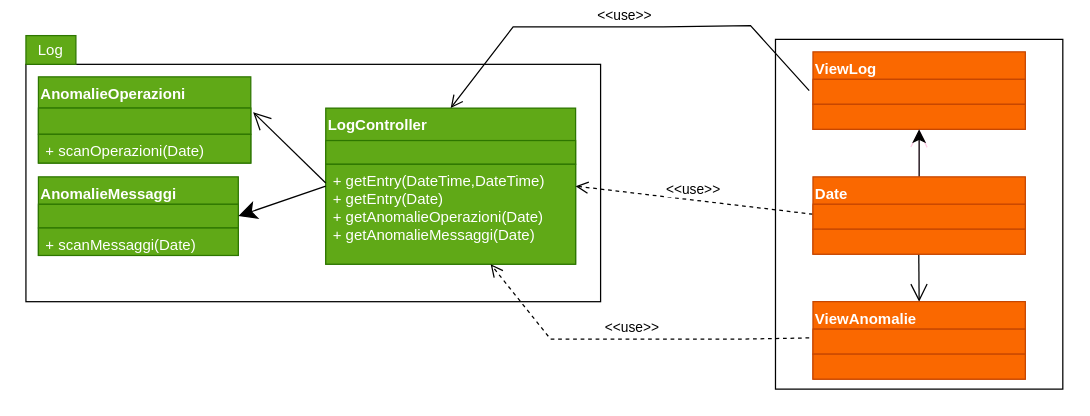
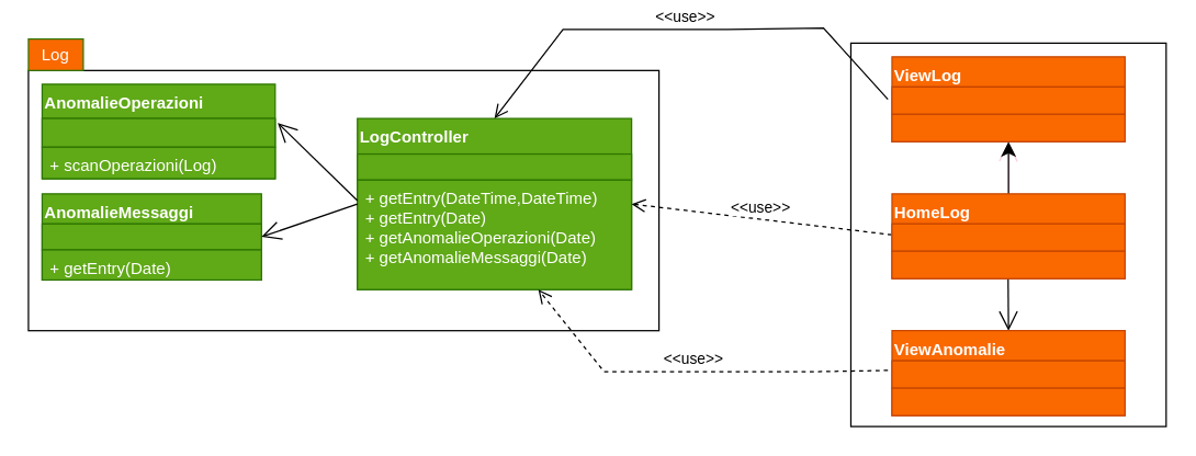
  <mxCell id="0" />
  <mxCell id="1" parent="0" />
  <mxCell id="2" value="" style="rounded=0;whiteSpace=wrap;html=1;" parent="1" vertex="1"><mxGeometry x="20" y="51" width="460" height="190" as="geometry" /></mxCell>
- <mxCell id="3" value="Log" style="rounded=0;whiteSpace=wrap;html=1;fillColor=#60a917;strokeColor=#2D7600;fontColor=#ffffff;" parent="1" vertex="1"><mxGeometry x="20" y="28" width="40" height="23" as="geometry" /></mxCell>
+ <mxCell id="3" value="Log" style="rounded=0;whiteSpace=wrap;html=1;fillColor=#fa6800;strokeColor=#2D7600;fontColor=#ffffff;" parent="1" vertex="1"><mxGeometry x="20" y="28" width="40" height="23" as="geometry" /></mxCell>
  <mxCell id="4" value="AnomalieOperazioni&lt;div&gt;&lt;br&gt;&lt;/div&gt;" style="swimlane;fontStyle=1;align=left;verticalAlign=top;childLayout=stackLayout;horizontal=1;startSize=25;horizontalStack=0;resizeParent=1;resizeParentMax=0;resizeLast=0;collapsible=1;marginBottom=0;whiteSpace=wrap;html=1;rounded=0;fillColor=#60a917;fontColor=#ffffff;strokeColor=#2D7600;perimeterSpacing=3;" parent="1" vertex="1"><mxGeometry x="30" y="61" width="170" height="69" as="geometry"><mxRectangle x="70" y="100" width="100" height="30" as="alternateBounds" /></mxGeometry></mxCell>
  <mxCell id="5" value="" style="text;strokeColor=#2D7600;fillColor=#60a917;align=left;verticalAlign=top;spacingLeft=4;spacingRight=4;overflow=hidden;rotatable=0;points=[[0,0.5],[1,0.5]];portConstraint=eastwest;whiteSpace=wrap;html=1;fontColor=#ffffff;" parent="4" vertex="1"><mxGeometry y="25" width="170" height="21" as="geometry" /></mxCell>
  <mxCell id="6" value="" style="line;strokeWidth=1;fillColor=none;align=left;verticalAlign=middle;spacingTop=-1;spacingLeft=3;spacingRight=3;rotatable=0;labelPosition=right;points=[];portConstraint=eastwest;strokeColor=inherit;rounded=1;" parent="4" vertex="1"><mxGeometry y="46" width="170" as="geometry" /></mxCell>
- <mxCell id="7" value="+ scanOperazioni(Date)" style="text;strokeColor=#2D7600;fillColor=#60a917;align=left;verticalAlign=top;spacingLeft=4;spacingRight=4;overflow=hidden;rotatable=0;points=[[0,0.5],[1,0.5]];portConstraint=eastwest;whiteSpace=wrap;html=1;fontColor=#ffffff;" parent="4" vertex="1"><mxGeometry y="46" width="170" height="23" as="geometry" /></mxCell>
+ <mxCell id="7" value="+ scanOperazioni(Log)" style="text;strokeColor=#2D7600;fillColor=#60a917;align=left;verticalAlign=top;spacingLeft=4;spacingRight=4;overflow=hidden;rotatable=0;points=[[0,0.5],[1,0.5]];portConstraint=eastwest;whiteSpace=wrap;html=1;fontColor=#ffffff;" parent="4" vertex="1"><mxGeometry y="46" width="170" height="23" as="geometry" /></mxCell>
  <mxCell id="8" value="&lt;div style=&quot;&quot;&gt;&lt;span style=&quot;background-color: initial;&quot;&gt;AnomalieMessaggi&lt;/span&gt;&lt;/div&gt;&lt;div&gt;&lt;br&gt;&lt;/div&gt;" style="swimlane;fontStyle=1;align=left;verticalAlign=top;childLayout=stackLayout;horizontal=1;startSize=22;horizontalStack=0;resizeParent=1;resizeParentMax=0;resizeLast=0;collapsible=1;marginBottom=0;whiteSpace=wrap;html=1;rounded=0;fillColor=#60a917;fontColor=#ffffff;strokeColor=#2D7600;" parent="1" vertex="1"><mxGeometry x="30" y="141" width="160" height="63" as="geometry" /></mxCell>
  <mxCell id="9" value="&lt;div&gt;&lt;br&gt;&lt;/div&gt;" style="text;strokeColor=#2D7600;fillColor=#60a917;align=left;verticalAlign=top;spacingLeft=4;spacingRight=4;overflow=hidden;rotatable=0;points=[[0,0.5],[1,0.5]];portConstraint=eastwest;whiteSpace=wrap;html=1;fontColor=#ffffff;" parent="8" vertex="1"><mxGeometry y="22" width="160" height="19" as="geometry" /></mxCell>
- <mxCell id="10" value="+ scanMessaggi(Date)" style="text;strokeColor=#2D7600;fillColor=#60a917;align=left;verticalAlign=top;spacingLeft=4;spacingRight=4;overflow=hidden;rotatable=0;points=[[0,0.5],[1,0.5]];portConstraint=eastwest;whiteSpace=wrap;html=1;fontColor=#ffffff;" parent="8" vertex="1"><mxGeometry y="41" width="160" height="22" as="geometry" /></mxCell>
+ <mxCell id="10" value="+ getEntry(Date)" style="text;strokeColor=#2D7600;fillColor=#60a917;align=left;verticalAlign=top;spacingLeft=4;spacingRight=4;overflow=hidden;rotatable=0;points=[[0,0.5],[1,0.5]];portConstraint=eastwest;whiteSpace=wrap;html=1;fontColor=#ffffff;" parent="8" vertex="1"><mxGeometry y="41" width="160" height="22" as="geometry" /></mxCell>
  <mxCell id="11" value="LogController&lt;div&gt;&lt;br&gt;&lt;/div&gt;" style="swimlane;fontStyle=1;align=left;verticalAlign=top;childLayout=stackLayout;horizontal=1;startSize=26;horizontalStack=0;resizeParent=1;resizeParentMax=0;resizeLast=0;collapsible=1;marginBottom=0;whiteSpace=wrap;html=1;rounded=0;fillColor=#60a917;fontColor=#ffffff;strokeColor=#2D7600;" parent="1" vertex="1"><mxGeometry x="260" y="86" width="200" height="125" as="geometry" /></mxCell>
  <mxCell id="12" value="&lt;div&gt;&lt;br&gt;&lt;/div&gt;&lt;div&gt;&lt;br&gt;&lt;/div&gt;" style="text;strokeColor=#2D7600;fillColor=#60a917;align=left;verticalAlign=top;spacingLeft=4;spacingRight=4;overflow=hidden;rotatable=0;points=[[0,0.5],[1,0.5]];portConstraint=eastwest;whiteSpace=wrap;html=1;fontColor=#ffffff;" parent="11" vertex="1"><mxGeometry y="26" width="200" height="19" as="geometry" /></mxCell>
  <mxCell id="13" value="+ getEntry(DateTime,DateTime)&amp;nbsp;&amp;nbsp;&lt;div&gt;+ getEntry(Date)&lt;/div&gt;&lt;div&gt;+ getAnomalieOperazioni(Date)&lt;/div&gt;&lt;div&gt;+ getAnomalieMessaggi(Date)&lt;/div&gt;" style="text;strokeColor=#2D7600;fillColor=#60a917;align=left;verticalAlign=top;spacingLeft=4;spacingRight=4;overflow=hidden;rotatable=0;points=[[0,0.5],[1,0.5]];portConstraint=eastwest;whiteSpace=wrap;html=1;fontColor=#ffffff;" parent="11" vertex="1"><mxGeometry y="45" width="200" height="80" as="geometry" /></mxCell>
  <mxCell id="14" value="" style="endArrow=open;endFill=1;endSize=12;html=1;rounded=1;entryX=1.011;entryY=0.155;entryDx=0;entryDy=0;entryPerimeter=0;fillColor=#1ba1e2;strokeColor=#000000;" parent="1" target="5" edge="1"><mxGeometry width="160" relative="1" as="geometry"><mxPoint x="260" y="146" as="sourcePoint" /><mxPoint x="330" y="111" as="targetPoint" /></mxGeometry></mxCell>
- <mxCell id="15" value="" style="endArrow=classic;endFill=1;endSize=12;html=1;rounded=1;entryX=1;entryY=0.5;entryDx=0;entryDy=0;exitX=0;exitY=0.5;exitDx=0;exitDy=0;fillColor=#1ba1e2;strokeColor=#000000;" parent="1" source="11" target="8" edge="1"><mxGeometry width="160" relative="1" as="geometry"><mxPoint x="270" y="126" as="sourcePoint" /><mxPoint x="212" y="93" as="targetPoint" /></mxGeometry></mxCell>
+ <mxCell id="15" value="" style="endArrow=open;endFill=1;endSize=12;html=1;rounded=1;entryX=1;entryY=0.5;entryDx=0;entryDy=0;exitX=0;exitY=0.5;exitDx=0;exitDy=0;fillColor=#1ba1e2;strokeColor=#000000;" parent="1" source="11" target="8" edge="1"><mxGeometry width="160" relative="1" as="geometry"><mxPoint x="270" y="126" as="sourcePoint" /><mxPoint x="212" y="93" as="targetPoint" /></mxGeometry></mxCell>
  <mxCell id="16" value="" style="verticalLabelPosition=bottom;verticalAlign=top;html=1;shape=mxgraph.basic.rect;fillColor2=none;strokeWidth=1;size=20;indent=5;rounded=1;" parent="1" vertex="1"><mxGeometry x="620" y="31" width="230" height="280" as="geometry" /></mxCell>
  <mxCell id="17" value="&lt;div&gt;&lt;font color=&quot;#ffffff&quot;&gt;ViewLog&lt;/font&gt;&lt;/div&gt;" style="swimlane;fontStyle=1;align=left;verticalAlign=top;childLayout=stackLayout;horizontal=1;startSize=22;horizontalStack=0;resizeParent=1;resizeParentMax=0;resizeLast=0;collapsible=1;marginBottom=0;whiteSpace=wrap;html=1;rounded=0;fillColor=#fa6800;fontColor=#000000;strokeColor=#c64600;perimeterSpacing=3;" parent="1" vertex="1"><mxGeometry x="650" y="41" width="170" height="62" as="geometry"><mxRectangle x="70" y="100" width="100" height="30" as="alternateBounds" /></mxGeometry></mxCell>
  <mxCell id="18" value="" style="text;strokeColor=#c64600;fillColor=#fa6800;align=left;verticalAlign=top;spacingLeft=4;spacingRight=4;overflow=hidden;rotatable=0;points=[[0,0.5],[1,0.5]];portConstraint=eastwest;whiteSpace=wrap;html=1;fontColor=#000000;" parent="17" vertex="1"><mxGeometry y="22" width="170" height="20" as="geometry" /></mxCell>
  <mxCell id="19" value="" style="line;strokeWidth=1;fillColor=none;align=left;verticalAlign=middle;spacingTop=-1;spacingLeft=3;spacingRight=3;rotatable=0;labelPosition=right;points=[];portConstraint=eastwest;strokeColor=inherit;rounded=1;" parent="17" vertex="1"><mxGeometry y="42" width="170" as="geometry" /></mxCell>
  <mxCell id="20" value="&lt;div&gt;&lt;br&gt;&lt;/div&gt;&lt;div&gt;&lt;br&gt;&lt;/div&gt;" style="text;strokeColor=#c64600;fillColor=#fa6800;align=left;verticalAlign=top;spacingLeft=4;spacingRight=4;overflow=hidden;rotatable=0;points=[[0,0.5],[1,0.5]];portConstraint=eastwest;whiteSpace=wrap;html=1;fontColor=#000000;" parent="17" vertex="1"><mxGeometry y="42" width="170" height="20" as="geometry" /></mxCell>
  <mxCell id="21" value="&amp;lt;&amp;lt;use&amp;gt;&amp;gt;" style="html=1;verticalAlign=bottom;endArrow=open;dashed=1;endSize=8;curved=0;rounded=0;exitX=0;exitY=0.5;exitDx=0;exitDy=0;fillColor=#1ba1e2;strokeColor=#000000;" parent="1" target="13" edge="1"><mxGeometry x="-0.002" relative="1" as="geometry"><mxPoint x="647" y="270" as="sourcePoint" /><mxPoint x="640" y="191" as="targetPoint" /><Array as="points"><mxPoint x="590" y="271" /><mxPoint x="530" y="271" /><mxPoint x="440" y="271" /></Array><mxPoint as="offset" /></mxGeometry></mxCell>
  <mxCell id="22" value="&amp;lt;&amp;lt;use&amp;gt;&amp;gt;" style="html=1;verticalAlign=bottom;endArrow=open;dashed=1;endSize=8;curved=0;rounded=0;entryX=1;entryY=0.5;entryDx=0;entryDy=0;exitX=-0.001;exitY=-0.168;exitDx=0;exitDy=0;exitPerimeter=0;fillColor=#1ba1e2;strokeColor=#000000;" parent="1" target="11" edge="1"><mxGeometry relative="1" as="geometry"><mxPoint x="649.83" y="170.968" as="sourcePoint" /><mxPoint x="520" y="211" as="targetPoint" /></mxGeometry></mxCell>
  <mxCell id="23" value="&amp;lt;&amp;lt;use&amp;gt;&amp;gt;" style="html=1;verticalAlign=bottom;endArrow=open;dashed=0;endSize=8;curved=0;rounded=0;exitX=0;exitY=0.5;exitDx=0;exitDy=0;entryX=0.5;entryY=0;entryDx=0;entryDy=0;fillColor=#1ba1e2;strokeColor=#000000;" parent="1" source="17" target="11" edge="1"><mxGeometry relative="1" as="geometry"><mxPoint x="600" y="121" as="sourcePoint" /><mxPoint x="420" y="19.815" as="targetPoint" /><Array as="points"><mxPoint x="600" y="20" /><mxPoint x="530" y="21" /><mxPoint x="410" y="21" /></Array></mxGeometry></mxCell>
  <mxCell id="24" value="" style="endArrow=open;endFill=1;endSize=12;html=1;rounded=1;exitX=0.498;exitY=0.968;exitDx=0;exitDy=0;exitPerimeter=0;fillColor=#1ba1e2;strokeColor=#000000;" parent="1" edge="1"><mxGeometry width="160" relative="1" as="geometry"><mxPoint x="734.66" y="198.232" as="sourcePoint" /><mxPoint x="735" y="241" as="targetPoint" /></mxGeometry></mxCell>
  <mxCell id="25" value="" style="endArrow=open;endFill=1;endSize=12;html=1;rounded=1;entryX=0.501;entryY=1.011;entryDx=0;entryDy=0;entryPerimeter=0;fillColor=#1ba1e2;strokeColor=#FFCCE6;" parent="1" target="20" edge="1"><mxGeometry width="160" relative="1" as="geometry"><mxPoint x="735" y="141" as="sourcePoint" /><mxPoint x="730" y="99" as="targetPoint" /><Array as="points"><mxPoint x="735" y="111" /></Array></mxGeometry></mxCell>
  <mxCell id="26" value="" style="edgeStyle=none;curved=1;rounded=0;orthogonalLoop=1;jettySize=auto;html=1;fontSize=12;startSize=8;endSize=8;" edge="1" parent="1" target="20"><mxGeometry relative="1" as="geometry"><mxPoint x="735" y="142" as="sourcePoint" /></mxGeometry></mxCell>
- <mxCell id="27" value="&lt;div&gt;&lt;font color=&quot;#ffffff&quot;&gt;Date&lt;/font&gt;&lt;/div&gt;" style="swimlane;fontStyle=1;align=left;verticalAlign=top;childLayout=stackLayout;horizontal=1;startSize=22;horizontalStack=0;resizeParent=1;resizeParentMax=0;resizeLast=0;collapsible=1;marginBottom=0;whiteSpace=wrap;html=1;rounded=0;fillColor=#fa6800;fontColor=#000000;strokeColor=#c64600;perimeterSpacing=3;" vertex="1" parent="1"><mxGeometry x="650" y="141" width="170" height="62" as="geometry"><mxRectangle x="70" y="100" width="100" height="30" as="alternateBounds" /></mxGeometry></mxCell>
+ <mxCell id="27" value="&lt;div&gt;&lt;font color=&quot;#ffffff&quot;&gt;HomeLog&lt;/font&gt;&lt;/div&gt;" style="swimlane;fontStyle=1;align=left;verticalAlign=top;childLayout=stackLayout;horizontal=1;startSize=22;horizontalStack=0;resizeParent=1;resizeParentMax=0;resizeLast=0;collapsible=1;marginBottom=0;whiteSpace=wrap;html=1;rounded=0;fillColor=#fa6800;fontColor=#000000;strokeColor=#c64600;perimeterSpacing=3;" vertex="1" parent="1"><mxGeometry x="650" y="141" width="170" height="62" as="geometry"><mxRectangle x="70" y="100" width="100" height="30" as="alternateBounds" /></mxGeometry></mxCell>
  <mxCell id="28" value="" style="text;strokeColor=#c64600;fillColor=#fa6800;align=left;verticalAlign=top;spacingLeft=4;spacingRight=4;overflow=hidden;rotatable=0;points=[[0,0.5],[1,0.5]];portConstraint=eastwest;whiteSpace=wrap;html=1;fontColor=#000000;" vertex="1" parent="27"><mxGeometry y="22" width="170" height="20" as="geometry" /></mxCell>
  <mxCell id="29" value="" style="line;strokeWidth=1;fillColor=none;align=left;verticalAlign=middle;spacingTop=-1;spacingLeft=3;spacingRight=3;rotatable=0;labelPosition=right;points=[];portConstraint=eastwest;strokeColor=inherit;rounded=1;" vertex="1" parent="27"><mxGeometry y="42" width="170" as="geometry" /></mxCell>
  <mxCell id="30" value="&lt;div&gt;&lt;br&gt;&lt;/div&gt;&lt;div&gt;&lt;br&gt;&lt;/div&gt;" style="text;strokeColor=#c64600;fillColor=#fa6800;align=left;verticalAlign=top;spacingLeft=4;spacingRight=4;overflow=hidden;rotatable=0;points=[[0,0.5],[1,0.5]];portConstraint=eastwest;whiteSpace=wrap;html=1;fontColor=#000000;" vertex="1" parent="27"><mxGeometry y="42" width="170" height="20" as="geometry" /></mxCell>
  <mxCell id="31" value="&lt;div&gt;&lt;font color=&quot;#ffffff&quot;&gt;ViewAnomalie&lt;/font&gt;&lt;/div&gt;" style="swimlane;fontStyle=1;align=left;verticalAlign=top;childLayout=stackLayout;horizontal=1;startSize=22;horizontalStack=0;resizeParent=1;resizeParentMax=0;resizeLast=0;collapsible=1;marginBottom=0;whiteSpace=wrap;html=1;rounded=0;fillColor=#fa6800;fontColor=#000000;strokeColor=#c64600;perimeterSpacing=3;" vertex="1" parent="1"><mxGeometry x="650" y="241" width="170" height="62" as="geometry"><mxRectangle x="70" y="100" width="100" height="30" as="alternateBounds" /></mxGeometry></mxCell>
  <mxCell id="32" value="" style="text;strokeColor=#c64600;fillColor=#fa6800;align=left;verticalAlign=top;spacingLeft=4;spacingRight=4;overflow=hidden;rotatable=0;points=[[0,0.5],[1,0.5]];portConstraint=eastwest;whiteSpace=wrap;html=1;fontColor=#000000;" vertex="1" parent="31"><mxGeometry y="22" width="170" height="20" as="geometry" /></mxCell>
  <mxCell id="33" value="" style="line;strokeWidth=1;fillColor=none;align=left;verticalAlign=middle;spacingTop=-1;spacingLeft=3;spacingRight=3;rotatable=0;labelPosition=right;points=[];portConstraint=eastwest;strokeColor=inherit;rounded=1;" vertex="1" parent="31"><mxGeometry y="42" width="170" as="geometry" /></mxCell>
  <mxCell id="34" value="&lt;div&gt;&lt;br&gt;&lt;/div&gt;&lt;div&gt;&lt;br&gt;&lt;/div&gt;" style="text;strokeColor=#c64600;fillColor=#fa6800;align=left;verticalAlign=top;spacingLeft=4;spacingRight=4;overflow=hidden;rotatable=0;points=[[0,0.5],[1,0.5]];portConstraint=eastwest;whiteSpace=wrap;html=1;fontColor=#000000;" vertex="1" parent="31"><mxGeometry y="42" width="170" height="20" as="geometry" /></mxCell>
